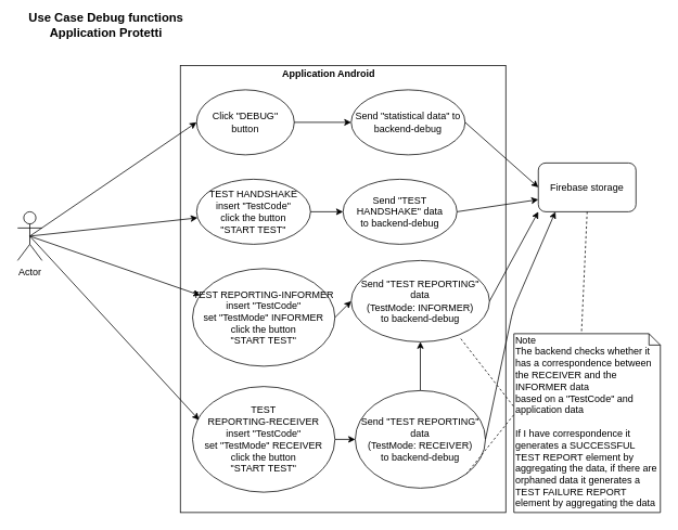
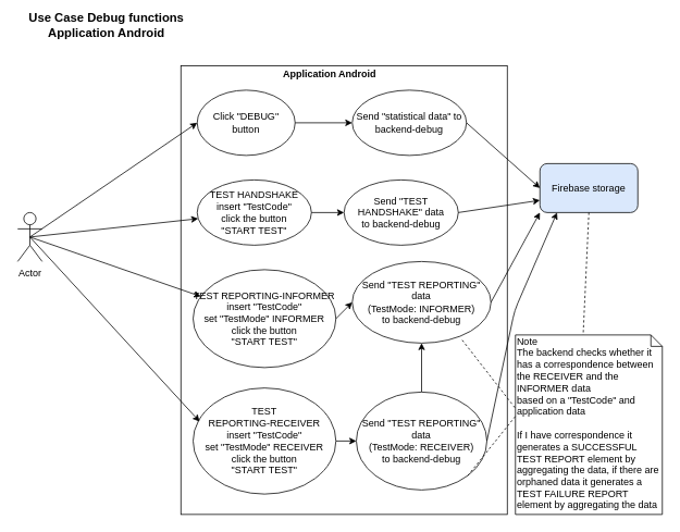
  <mxCell id="0" />
  <mxCell id="1" parent="0" />
  <mxCell id="2" value="" style="rounded=0;whiteSpace=wrap;html=1;" parent="1" vertex="1"><mxGeometry x="221" y="80" width="400" height="550" as="geometry" /></mxCell>
  <mxCell id="3" value="Actor" style="shape=umlActor;verticalLabelPosition=bottom;labelBackgroundColor=#ffffff;verticalAlign=top;html=1;outlineConnect=0;" parent="1" vertex="1"><mxGeometry x="21" y="260" width="30" height="60" as="geometry" /></mxCell>
  <mxCell id="4" value="Click &quot;DEBUG&quot;&lt;br&gt;button" style="ellipse;whiteSpace=wrap;html=1;" parent="1" vertex="1"><mxGeometry x="241" y="110" width="120" height="80" as="geometry" /></mxCell>
  <mxCell id="5" value="Send &quot;statistical data&quot; to backend-debug" style="ellipse;whiteSpace=wrap;html=1;" parent="1" vertex="1"><mxGeometry x="431" y="110" width="140" height="80" as="geometry" /></mxCell>
  <mxCell id="6" value="" style="endArrow=classic;html=1;exitX=0.5;exitY=0.5;exitDx=0;exitDy=0;exitPerimeter=0;entryX=0;entryY=0.5;entryDx=0;entryDy=0;" parent="1" source="3" target="4" edge="1"><mxGeometry width="50" height="50" relative="1" as="geometry"><mxPoint x="371" y="450" as="sourcePoint" /><mxPoint x="421" y="400" as="targetPoint" /></mxGeometry></mxCell>
  <mxCell id="7" value="" style="endArrow=classic;html=1;exitX=1;exitY=0.5;exitDx=0;exitDy=0;entryX=0;entryY=0.5;entryDx=0;entryDy=0;" parent="1" source="4" target="5" edge="1"><mxGeometry width="50" height="50" relative="1" as="geometry"><mxPoint x="126" y="220" as="sourcePoint" /><mxPoint x="251" y="160" as="targetPoint" /></mxGeometry></mxCell>
  <mxCell id="8" value="TEST HANDSHAKE&lt;br&gt;insert &quot;TestCode&quot;&lt;br&gt;click the button&lt;br&gt;&quot;START TEST&quot;" style="ellipse;whiteSpace=wrap;html=1;" parent="1" vertex="1"><mxGeometry x="241" y="220" width="140" height="80" as="geometry" /></mxCell>
  <mxCell id="9" value="Send &quot;TEST HANDSHAKE&quot; data&lt;br&gt;to backend-debug" style="ellipse;whiteSpace=wrap;html=1;" parent="1" vertex="1"><mxGeometry x="421" y="220" width="140" height="80" as="geometry" /></mxCell>
- <mxCell id="10" value="Firebase storage" style="rounded=1;whiteSpace=wrap;html=1;" parent="1" vertex="1"><mxGeometry x="661" y="200" width="120" height="60" as="geometry" /></mxCell>
+ <mxCell id="10" value="Firebase storage" style="rounded=1;whiteSpace=wrap;html=1;fillColor=#dae8fc;" parent="1" vertex="1"><mxGeometry x="661" y="200" width="120" height="60" as="geometry" /></mxCell>
  <mxCell id="11" value="" style="endArrow=classic;html=1;exitX=1;exitY=0.5;exitDx=0;exitDy=0;entryX=0;entryY=0.5;entryDx=0;entryDy=0;" parent="1" source="5" target="10" edge="1"><mxGeometry width="50" height="50" relative="1" as="geometry"><mxPoint x="371" y="160" as="sourcePoint" /><mxPoint x="441" y="160" as="targetPoint" /></mxGeometry></mxCell>
  <mxCell id="12" value="" style="endArrow=classic;html=1;exitX=0.5;exitY=0.5;exitDx=0;exitDy=0;exitPerimeter=0;" parent="1" source="3" target="8" edge="1"><mxGeometry width="50" height="50" relative="1" as="geometry"><mxPoint x="126" y="220" as="sourcePoint" /><mxPoint x="251" y="160" as="targetPoint" /></mxGeometry></mxCell>
  <mxCell id="13" value="" style="endArrow=classic;html=1;exitX=1;exitY=0.5;exitDx=0;exitDy=0;entryX=0;entryY=0.5;entryDx=0;entryDy=0;" parent="1" source="8" target="9" edge="1"><mxGeometry width="50" height="50" relative="1" as="geometry"><mxPoint x="136" y="230" as="sourcePoint" /><mxPoint x="261" y="170" as="targetPoint" /></mxGeometry></mxCell>
  <mxCell id="14" value="" style="endArrow=classic;html=1;exitX=1;exitY=0.5;exitDx=0;exitDy=0;entryX=0;entryY=0.75;entryDx=0;entryDy=0;" parent="1" source="9" target="10" edge="1"><mxGeometry width="50" height="50" relative="1" as="geometry"><mxPoint x="391" y="270" as="sourcePoint" /><mxPoint x="441" y="260" as="targetPoint" /></mxGeometry></mxCell>
  <mxCell id="15" value="TEST REPORTING-INFORMER&lt;br&gt;insert &quot;TestCode&quot;&lt;br&gt;set &quot;TestMode&quot; INFORMER&lt;br&gt;click the button&lt;br&gt;&quot;START TEST&quot;" style="ellipse;whiteSpace=wrap;html=1;" parent="1" vertex="1"><mxGeometry x="236" y="330" width="175" height="120" as="geometry" /></mxCell>
  <mxCell id="16" value="Send &quot;TEST REPORTING&quot; data&lt;br&gt;(TestMode: INFORMER)&lt;br&gt;to backend-debug" style="ellipse;whiteSpace=wrap;html=1;" parent="1" vertex="1"><mxGeometry x="431" y="320" width="170" height="100" as="geometry" /></mxCell>
  <mxCell id="17" value="" style="endArrow=classic;html=1;exitX=0.5;exitY=0.5;exitDx=0;exitDy=0;exitPerimeter=0;" parent="1" source="3" target="15" edge="1"><mxGeometry width="50" height="50" relative="1" as="geometry"><mxPoint x="71" y="410" as="sourcePoint" /><mxPoint x="246" y="280" as="targetPoint" /></mxGeometry></mxCell>
  <mxCell id="18" value="" style="endArrow=classic;html=1;exitX=1;exitY=0.5;exitDx=0;exitDy=0;entryX=0;entryY=1;entryDx=0;entryDy=0;" parent="1" source="16" edge="1" target="10"><mxGeometry width="50" height="50" relative="1" as="geometry"><mxPoint x="386" y="390" as="sourcePoint" /><mxPoint x="669" y="290" as="targetPoint" /></mxGeometry></mxCell>
  <mxCell id="19" value="" style="endArrow=classic;html=1;exitX=1;exitY=0.5;exitDx=0;exitDy=0;entryX=0;entryY=0.5;entryDx=0;entryDy=0;" parent="1" source="15" target="16" edge="1"><mxGeometry width="50" height="50" relative="1" as="geometry"><mxPoint x="391" y="270" as="sourcePoint" /><mxPoint x="431" y="270" as="targetPoint" /></mxGeometry></mxCell>
- <mxCell id="20" value="&lt;b&gt;&lt;font style=&quot;font-size: 15px&quot;&gt;Use Case Debug functions&lt;br&gt;Application Protetti&lt;br&gt;&lt;/font&gt;&lt;/b&gt;" style="text;html=1;strokeColor=none;fillColor=none;align=center;verticalAlign=middle;whiteSpace=wrap;rounded=0;" parent="1" vertex="1"><mxGeometry x="20" y="20" width="220" height="20" as="geometry" /></mxCell>
+ <mxCell id="20" value="&lt;b&gt;&lt;font style=&quot;font-size: 15px&quot;&gt;Use Case Debug functions&lt;br&gt;Application Android&lt;br&gt;&lt;/font&gt;&lt;/b&gt;" style="text;html=1;strokeColor=none;fillColor=none;align=center;verticalAlign=middle;whiteSpace=wrap;rounded=0;" parent="1" vertex="1"><mxGeometry x="20" y="20" width="220" height="20" as="geometry" /></mxCell>
  <mxCell id="21" value="" style="edgeStyle=orthogonalEdgeStyle;rounded=0;orthogonalLoop=1;jettySize=auto;html=1;" parent="1" source="22" target="16" edge="1"><mxGeometry relative="1" as="geometry" /></mxCell>
  <mxCell id="22" value="Send &quot;TEST REPORTING&quot; data&lt;br&gt;(TestMode: RECEIVER)&lt;br&gt;to backend-debug" style="ellipse;whiteSpace=wrap;html=1;" parent="1" vertex="1"><mxGeometry x="436" y="480" width="160" height="120" as="geometry" /></mxCell>
  <mxCell id="23" value="" style="endArrow=classic;html=1;exitX=1;exitY=0.5;exitDx=0;exitDy=0;entryX=0;entryY=0.5;entryDx=0;entryDy=0;" parent="1" source="24" target="22" edge="1"><mxGeometry width="50" height="50" relative="1" as="geometry"><mxPoint x="381" y="520" as="sourcePoint" /><mxPoint x="431" y="370" as="targetPoint" /></mxGeometry></mxCell>
  <mxCell id="24" value="TEST &lt;br&gt;REPORTING-RECEIVER&lt;br&gt;insert &quot;TestCode&quot;&lt;br&gt;set &quot;TestMode&quot; RECEIVER&lt;br&gt;click the button&lt;br&gt;&quot;START TEST&quot;" style="ellipse;whiteSpace=wrap;html=1;" parent="1" vertex="1"><mxGeometry x="236" y="475" width="175" height="130" as="geometry" /></mxCell>
  <mxCell id="25" value="" style="endArrow=classic;html=1;exitX=0.5;exitY=0.5;exitDx=0;exitDy=0;exitPerimeter=0;entryX=0.046;entryY=0.317;entryDx=0;entryDy=0;entryPerimeter=0;" parent="1" source="3" target="24" edge="1"><mxGeometry width="50" height="50" relative="1" as="geometry"><mxPoint x="86" y="300" as="sourcePoint" /><mxPoint x="254.382" y="354.375" as="targetPoint" /></mxGeometry></mxCell>
  <mxCell id="26" value="" style="endArrow=classic;html=1;exitX=1;exitY=0.5;exitDx=0;exitDy=0;entryX=0.175;entryY=1;entryDx=0;entryDy=0;entryPerimeter=0;" parent="1" source="22" target="10" edge="1"><mxGeometry width="50" height="50" relative="1" as="geometry"><mxPoint x="581" y="390" as="sourcePoint" /><mxPoint x="671" y="300" as="targetPoint" /><Array as="points"><mxPoint x="630" y="380" /></Array></mxGeometry></mxCell>
  <mxCell id="27" value="&lt;b&gt;Application Android&lt;/b&gt;" style="text;html=1;strokeColor=none;fillColor=none;align=center;verticalAlign=middle;whiteSpace=wrap;rounded=0;" parent="1" vertex="1"><mxGeometry x="334" y="80" width="139" height="20" as="geometry" /></mxCell>
  <mxCell id="28" value="Note&lt;br&gt;&lt;div&gt;The backend checks whether it has a correspondence between the RECEIVER and the INFORMER data&lt;/div&gt;&lt;div&gt;based on a &quot;TestCode&quot; and application data&lt;/div&gt;&lt;div&gt;&lt;br&gt;&lt;/div&gt;&lt;div&gt;If I have correspondence it generates a SUCCESSFUL TEST REPORT element by aggregating the data, if there are orphaned data it generates a TEST FAILURE REPORT element by aggregating the data&lt;/div&gt;" style="shape=note;whiteSpace=wrap;html=1;size=14;verticalAlign=top;align=left;spacingTop=-6;" parent="1" vertex="1"><mxGeometry x="631" y="410" width="180" height="220" as="geometry" /></mxCell>
  <mxCell id="29" value="" style="endArrow=none;dashed=1;html=1;entryX=0;entryY=0.453;entryDx=0;entryDy=0;entryPerimeter=0;exitX=1;exitY=1;exitDx=0;exitDy=0;" parent="1" source="22" target="28" edge="1"><mxGeometry width="50" height="50" relative="1" as="geometry"><mxPoint x="571.003" y="420.667" as="sourcePoint" /><mxPoint x="862.09" y="328.15" as="targetPoint" /></mxGeometry></mxCell>
  <mxCell id="30" value="" style="endArrow=none;dashed=1;html=1;exitX=0.793;exitY=0.963;exitDx=0;exitDy=0;exitPerimeter=0;" parent="1" source="16" edge="1"><mxGeometry width="50" height="50" relative="1" as="geometry"><mxPoint x="571.07" y="290" as="sourcePoint" /><mxPoint x="631" y="500" as="targetPoint" /></mxGeometry></mxCell>
  <mxCell id="31" value="" style="endArrow=none;dashed=1;html=1;exitX=0.5;exitY=1;exitDx=0;exitDy=0;entryX=0;entryY=0;entryDx=83;entryDy=0;entryPerimeter=0;" parent="1" source="10" target="28" edge="1"><mxGeometry width="50" height="50" relative="1" as="geometry"><mxPoint x="552.02" y="427.04" as="sourcePoint" /><mxPoint x="641" y="510" as="targetPoint" /></mxGeometry></mxCell>
